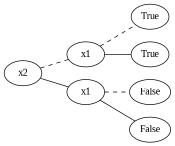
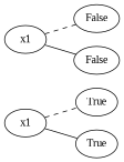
  graph {
    rankdir=LR
    fontname="Liberation Serif"
    node [fontname="Liberation Serif"]
    edge [fontname="Liberation Serif"]
-   n1 [label=x2]
    n2 [label=x1]
    n3 [label=x1]
    n4 [label=True]
    n5 [label=True]
    n6 [label=False]
    n7 [label=False]
-   n1 -- n2 [style=dashed]
-   n1 -- n3
    n2 -- n4 [style=dashed]
    n2 -- n5
    n3 -- n6 [style=dashed]
    n3 -- n7
  }
